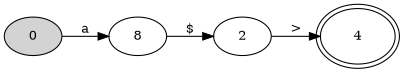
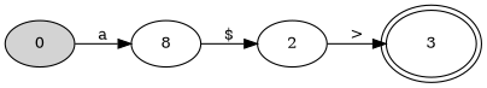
  digraph {
    rankdir=LR
    node [fillcolor=white fontsize=12 peripheries=1 shape=ellipse style=filled]
    edge [fontsize=12]
    0 [fillcolor="#d3d3d3ff"]
    n2 [label=8]
    2
-   3 [peripheries=2 label=4]
+   3 [peripheries=2]
    0 -> n2 [label="\a"]
    n2 -> 2 [label="$"]
    2 -> 3 [label=">"]
  }
